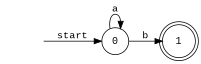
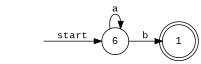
  digraph {
    rankdir=LR
    fontname="Liberation Mono"
    node [fontname="Liberation Mono"]
    edge [fontname="Liberation Mono"]
-   0 [shape=circle]
+   0 [shape=circle label=6]
    1 [shape=doublecircle]
    "" [shape=none]
    0 -> 0 [label=a]
    0 -> 1 [label=b]
    "" -> 0 [label=start]
  }
